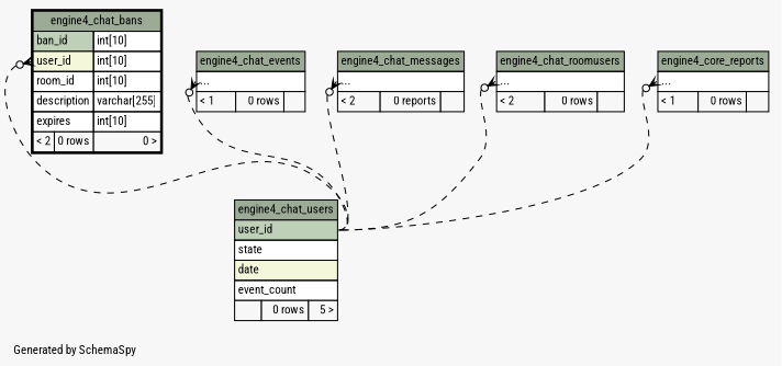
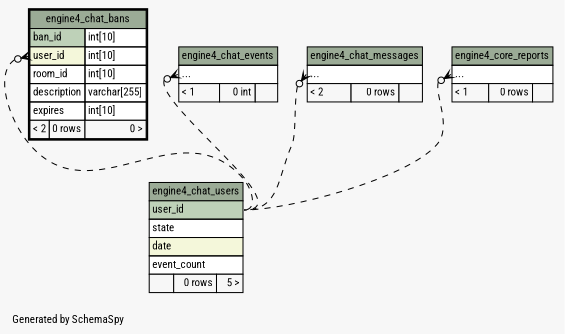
  digraph {
    bgcolor="#f7f7f7"
    fontname="Roboto Condensed"
    fontsize=11
    label="\nGenerated by SchemaSpy"
    labeljust=l
    nodesep=0.18
    rankdir=TB
    ranksep=0.46
    node [fontname="Roboto Condensed" fontsize=11 shape=plaintext]
    edge [arrowhead=none arrowsize=0.8 arrowtail=crowodot dir=back fontname="Roboto Condensed" headport="user_id:e" style=dashed tailport="elipses:w"]
    n1 [label=<     <TABLE BORDER="2" CELLBORDER="1" CELLSPACING="0" BGCOLOR="#ffffff">       <TR><TD COLSPAN="3" BGCOLOR="#9bab96" ALIGN="CENTER">engine4_chat_bans</TD></TR>       <TR><TD PORT="ban_id" COLSPAN="2" BGCOLOR="#bed1b8" ALIGN="LEFT">ban_id</TD><TD PORT="ban_id.type" ALIGN="LEFT">int[10]</TD></TR>       <TR><TD PORT="user_id" COLSPAN="2" BGCOLOR="#f4f7da" ALIGN="LEFT">user_id</TD><TD PORT="user_id.type" ALIGN="LEFT">int[10]</TD></TR>       <TR><TD PORT="room_id" COLSPAN="2" ALIGN="LEFT">room_id</TD><TD PORT="room_id.type" ALIGN="LEFT">int[10]</TD></TR>       <TR><TD PORT="description" COLSPAN="2" ALIGN="LEFT">description</TD><TD PORT="description.type" ALIGN="LEFT">varchar[255]</TD></TR>       <TR><TD PORT="expires" COLSPAN="2" ALIGN="LEFT">expires</TD><TD PORT="expires.type" ALIGN="LEFT">int[10]</TD></TR>       <TR><TD ALIGN="LEFT" BGCOLOR="#f7f7f7">&lt; 2</TD><TD ALIGN="RIGHT" BGCOLOR="#f7f7f7">0 rows</TD><TD ALIGN="RIGHT" BGCOLOR="#f7f7f7">0 &gt;</TD></TR>     </TABLE>>]
    n2 [label=<     <TABLE BORDER="0" CELLBORDER="1" CELLSPACING="0" BGCOLOR="#ffffff">       <TR><TD COLSPAN="3" BGCOLOR="#9bab96" ALIGN="CENTER">engine4_chat_users</TD></TR>       <TR><TD PORT="user_id" COLSPAN="3" BGCOLOR="#bed1b8" ALIGN="LEFT">user_id</TD></TR>       <TR><TD PORT="state" COLSPAN="3" ALIGN="LEFT">state</TD></TR>       <TR><TD PORT="date" COLSPAN="3" BGCOLOR="#f4f7da" ALIGN="LEFT">date</TD></TR>       <TR><TD PORT="event_count" COLSPAN="3" ALIGN="LEFT">event_count</TD></TR>       <TR><TD ALIGN="LEFT" BGCOLOR="#f7f7f7">  </TD><TD ALIGN="RIGHT" BGCOLOR="#f7f7f7">0 rows</TD><TD ALIGN="RIGHT" BGCOLOR="#f7f7f7">5 &gt;</TD></TR>     </TABLE>>]
-   n3 [label=<     <TABLE BORDER="0" CELLBORDER="1" CELLSPACING="0" BGCOLOR="#ffffff">       <TR><TD COLSPAN="3" BGCOLOR="#9bab96" ALIGN="CENTER">engine4_chat_events</TD></TR>       <TR><TD PORT="elipses" COLSPAN="3" ALIGN="LEFT">...</TD></TR>       <TR><TD ALIGN="LEFT" BGCOLOR="#f7f7f7">&lt; 1</TD><TD ALIGN="RIGHT" BGCOLOR="#f7f7f7">0 rows</TD><TD ALIGN="RIGHT" BGCOLOR="#f7f7f7">  </TD></TR>     </TABLE>>]
-   n4 [label=<     <TABLE BORDER="0" CELLBORDER="1" CELLSPACING="0" BGCOLOR="#ffffff">       <TR><TD COLSPAN="3" BGCOLOR="#9bab96" ALIGN="CENTER">engine4_chat_messages</TD></TR>       <TR><TD PORT="elipses" COLSPAN="3" ALIGN="LEFT">...</TD></TR>       <TR><TD ALIGN="LEFT" BGCOLOR="#f7f7f7">&lt; 2</TD><TD ALIGN="RIGHT" BGCOLOR="#f7f7f7">0 reports</TD><TD ALIGN="RIGHT" BGCOLOR="#f7f7f7">  </TD></TR>     </TABLE>>]
-   n5 [label=<     <TABLE BORDER="0" CELLBORDER="1" CELLSPACING="0" BGCOLOR="#ffffff">       <TR><TD COLSPAN="3" BGCOLOR="#9bab96" ALIGN="CENTER">engine4_chat_roomusers</TD></TR>       <TR><TD PORT="elipses" COLSPAN="3" ALIGN="LEFT">...</TD></TR>       <TR><TD ALIGN="LEFT" BGCOLOR="#f7f7f7">&lt; 2</TD><TD ALIGN="RIGHT" BGCOLOR="#f7f7f7">0 rows</TD><TD ALIGN="RIGHT" BGCOLOR="#f7f7f7">  </TD></TR>     </TABLE>>]
+   n3 [label=<     <TABLE BORDER="0" CELLBORDER="1" CELLSPACING="0" BGCOLOR="#ffffff">       <TR><TD COLSPAN="3" BGCOLOR="#9bab96" ALIGN="CENTER">engine4_chat_events</TD></TR>       <TR><TD PORT="elipses" COLSPAN="3" ALIGN="LEFT">...</TD></TR>       <TR><TD ALIGN="LEFT" BGCOLOR="#f7f7f7">&lt; 1</TD><TD ALIGN="RIGHT" BGCOLOR="#f7f7f7">0 int</TD><TD ALIGN="RIGHT" BGCOLOR="#f7f7f7">  </TD></TR>     </TABLE>>]
+   n4 [label=<     <TABLE BORDER="0" CELLBORDER="1" CELLSPACING="0" BGCOLOR="#ffffff">       <TR><TD COLSPAN="3" BGCOLOR="#9bab96" ALIGN="CENTER">engine4_chat_messages</TD></TR>       <TR><TD PORT="elipses" COLSPAN="3" ALIGN="LEFT">...</TD></TR>       <TR><TD ALIGN="LEFT" BGCOLOR="#f7f7f7">&lt; 2</TD><TD ALIGN="RIGHT" BGCOLOR="#f7f7f7">0 rows</TD><TD ALIGN="RIGHT" BGCOLOR="#f7f7f7">  </TD></TR>     </TABLE>>]
    n6 [label=<     <TABLE BORDER="0" CELLBORDER="1" CELLSPACING="0" BGCOLOR="#ffffff">       <TR><TD COLSPAN="3" BGCOLOR="#9bab96" ALIGN="CENTER">engine4_core_reports</TD></TR>       <TR><TD PORT="elipses" COLSPAN="3" ALIGN="LEFT">...</TD></TR>       <TR><TD ALIGN="LEFT" BGCOLOR="#f7f7f7">&lt; 1</TD><TD ALIGN="RIGHT" BGCOLOR="#f7f7f7">0 rows</TD><TD ALIGN="RIGHT" BGCOLOR="#f7f7f7">  </TD></TR>     </TABLE>>]
    n1 -> n2 [tailport="user_id:w"]
    n3 -> n2
    n4 -> n2
-   n5 -> n2
    n6 -> n2
  }
